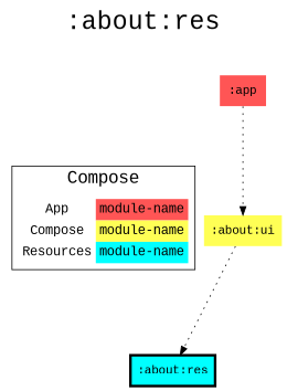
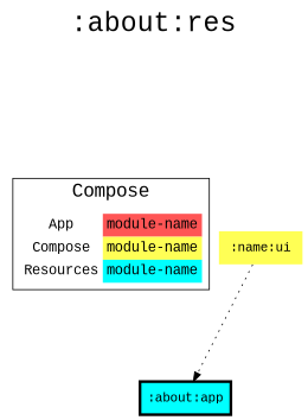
  digraph {
    fontname="Liberation Mono"
    fontsize=30
    label=":about:res"
    labelloc=t
    rankdir=TB
    ranksep=1.5
    node [fontname="Liberation Mono" shape=none style=filled]
    edge [dir=forward fontname="Liberation Mono" style=dotted]
-   ":about:res" [color=black fillcolor="#00FFFF" penwidth=3 shape=box]
+   ":about:res" [color=black fillcolor="#00FFFF" penwidth=3 shape=box label=":about:app"]
    n2 [fillcolor="#FFFFFF" fontsize=15 label=< <TABLE BORDER="0" CELLBORDER="0" CELLSPACING="0" CELLPADDING="4"> <TR><TD>App</TD><TD BGCOLOR="#FF5555">module-name</TD></TR> <TR><TD>Compose</TD><TD BGCOLOR="#FFFF55">module-name</TD></TR> <TR><TD>Resources</TD><TD BGCOLOR="#00FFFF">module-name</TD></TR> </TABLE> > margin=0]
-   ":about:ui" [fillcolor="#FFFF55"]
-   ":app" [fillcolor="#FF5555"]
+   ":about:ui" [fillcolor="#FFFF55" label=":name:ui"]
    subgraph sub_1 {
      rank=same
      ":about:res"
    }
    subgraph cluster_2 {
      fontsize=20
      label=Compose
      n2
    }
    n2 -> ":about:res" [style=invis]
    ":about:ui" -> ":about:res"
-   ":app" -> ":about:ui"
  }
